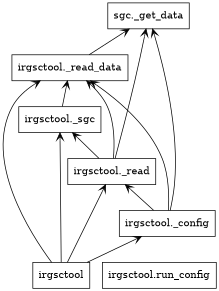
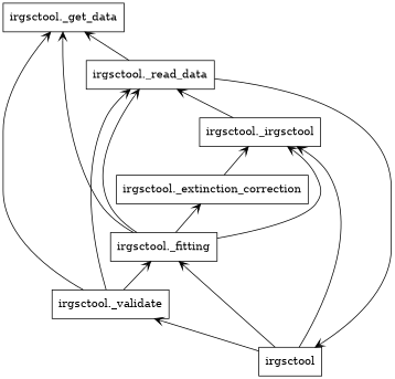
  digraph {
    rankdir=BT
    node [color=black shape=box style=solid]
    edge [arrowhead=open arrowtail=none]
    n1 [label=irgsctool]
-   n2 [label="irgsctool._read"]
+   n2 [label="irgsctool._fitting"]
    n3 [label="irgsctool._read_data"]
-   n4 [label="irgsctool._sgc"]
-   n5 [label="irgsctool._config"]
-   n7 [label="sgc._get_data"]
-   n8 [label="irgsctool.run_config"]
+   n4 [label="irgsctool._irgsctool"]
+   n5 [label="irgsctool._validate"]
+   n6 [label="irgsctool._extinction_correction"]
+   n7 [label="irgsctool._get_data"]
    n1 -> n2
-   n1 -> n3
+   n3 -> n1
    n1 -> n4
    n1 -> n5
    n2 -> n3
    n2 -> n4
+   n2 -> n6
    n2 -> n7
    n3 -> n7
    n4 -> n3
    n5 -> n2
    n5 -> n3
    n5 -> n7
+   n6 -> n4
  }
